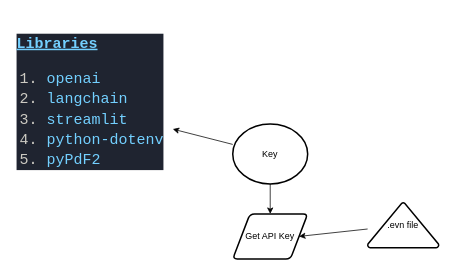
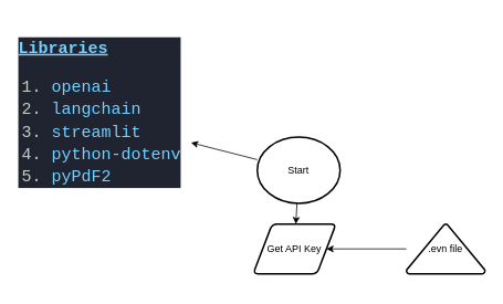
  <mxCell id="0" />
  <mxCell id="1" parent="0" />
  <mxCell id="2" value="" style="edgeStyle=none;html=1;" parent="1" source="4" target="5" edge="1"><mxGeometry relative="1" as="geometry" /></mxCell>
  <mxCell id="3" value="" style="edgeStyle=none;html=1;" edge="1" parent="1" source="4" target="6"><mxGeometry relative="1" as="geometry" /></mxCell>
- <mxCell id="4" value="Key&lt;br&gt;" style="strokeWidth=2;html=1;shape=mxgraph.flowchart.start_2;whiteSpace=wrap;" parent="1" vertex="1"><mxGeometry x="310" y="165" width="100" height="80" as="geometry" /></mxCell>
+ <mxCell id="4" value="Start&lt;br&gt;" style="strokeWidth=2;html=1;shape=mxgraph.flowchart.start_2;whiteSpace=wrap;" parent="1" vertex="1"><mxGeometry x="310" y="165" width="100" height="80" as="geometry" /></mxCell>
  <mxCell id="5" value="&lt;div style=&quot;background-color: rgb(31, 36, 48); font-family: Consolas, &amp;quot;Courier New&amp;quot;, monospace; font-size: 20px; line-height: 27px;&quot;&gt;&lt;div style=&quot;&quot;&gt;&lt;font color=&quot;#73d0ff&quot;&gt;&lt;b&gt;&lt;u&gt;Libraries&lt;/u&gt;&lt;/b&gt;&lt;/font&gt;&lt;/div&gt;&lt;ol style=&quot;color: rgb(204, 202, 194);&quot;&gt;&lt;li&gt;&lt;span style=&quot;color: #73d0ff;&quot;&gt;openai&lt;/span&gt;&lt;/li&gt;&lt;li&gt;&lt;span style=&quot;color: #73d0ff;&quot;&gt;langchain&lt;/span&gt;&lt;/li&gt;&lt;li&gt;&lt;span style=&quot;color: #73d0ff;&quot;&gt;streamlit&lt;/span&gt;&lt;/li&gt;&lt;li&gt;&lt;span style=&quot;color: #73d0ff;&quot;&gt;python-dotenv&lt;/span&gt;&lt;/li&gt;&lt;li&gt;&lt;span style=&quot;color: #73d0ff;&quot;&gt;pyPdF2&lt;/span&gt;&lt;/li&gt;&lt;/ol&gt;&lt;/div&gt;" style="text;html=1;align=left;verticalAlign=middle;resizable=0;points=[];autosize=1;strokeColor=none;fillColor=none;" parent="1" vertex="1"><mxGeometry x="20" y="20" width="210" height="250" as="geometry" /></mxCell>
- <mxCell id="6" value="Get API Key" style="shape=parallelogram;html=1;strokeWidth=2;perimeter=parallelogramPerimeter;whiteSpace=wrap;rounded=1;arcSize=12;size=0.23;" vertex="1" parent="1"><mxGeometry x="310" y="285" width="100" height="60" as="geometry" /></mxCell>
+ <mxCell id="6" value="Get API Key" style="shape=parallelogram;html=1;strokeWidth=2;perimeter=parallelogramPerimeter;whiteSpace=wrap;rounded=1;arcSize=12;size=0.23;" vertex="1" parent="1"><mxGeometry x="305" y="270" width="100" height="60" as="geometry" /></mxCell>
  <mxCell id="7" style="edgeStyle=none;html=1;entryX=1;entryY=0.5;entryDx=0;entryDy=0;" edge="1" parent="1" source="8" target="6"><mxGeometry relative="1" as="geometry" /></mxCell>
  <mxCell id="8" value=".evn file" style="strokeWidth=2;html=1;shape=mxgraph.flowchart.extract_or_measurement;whiteSpace=wrap;" vertex="1" parent="1"><mxGeometry x="490" y="270" width="95" height="60" as="geometry" /></mxCell>
